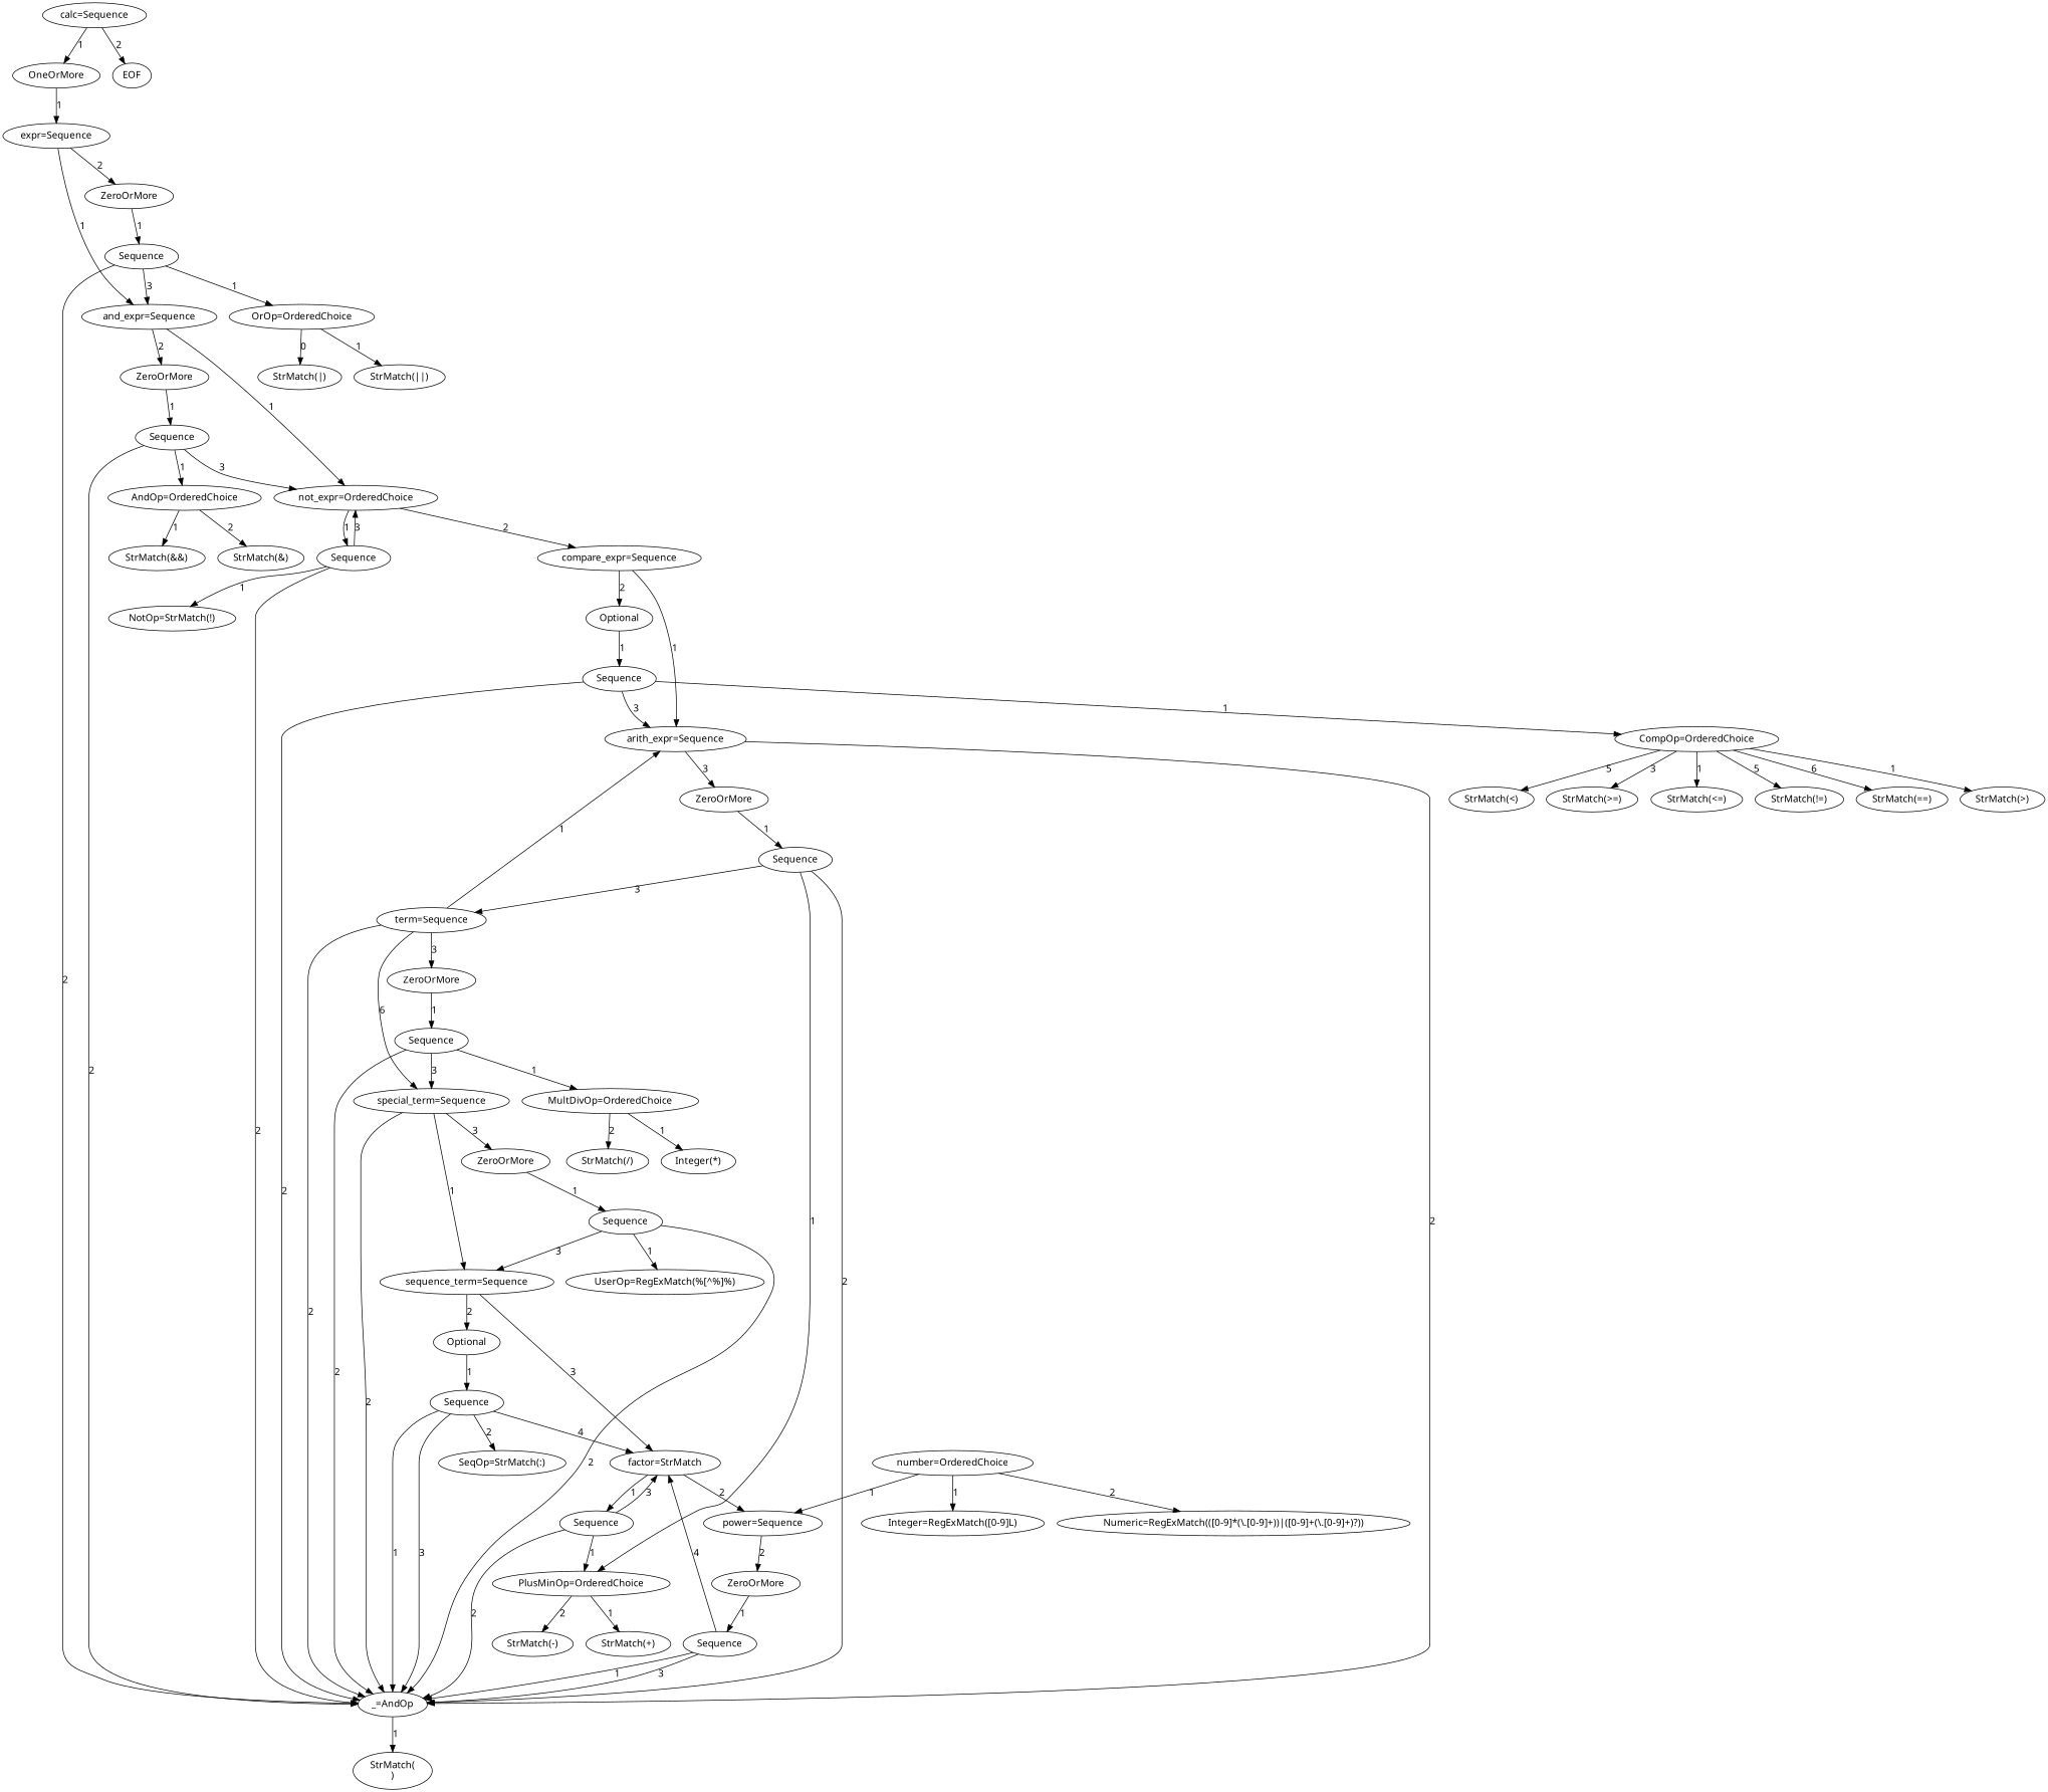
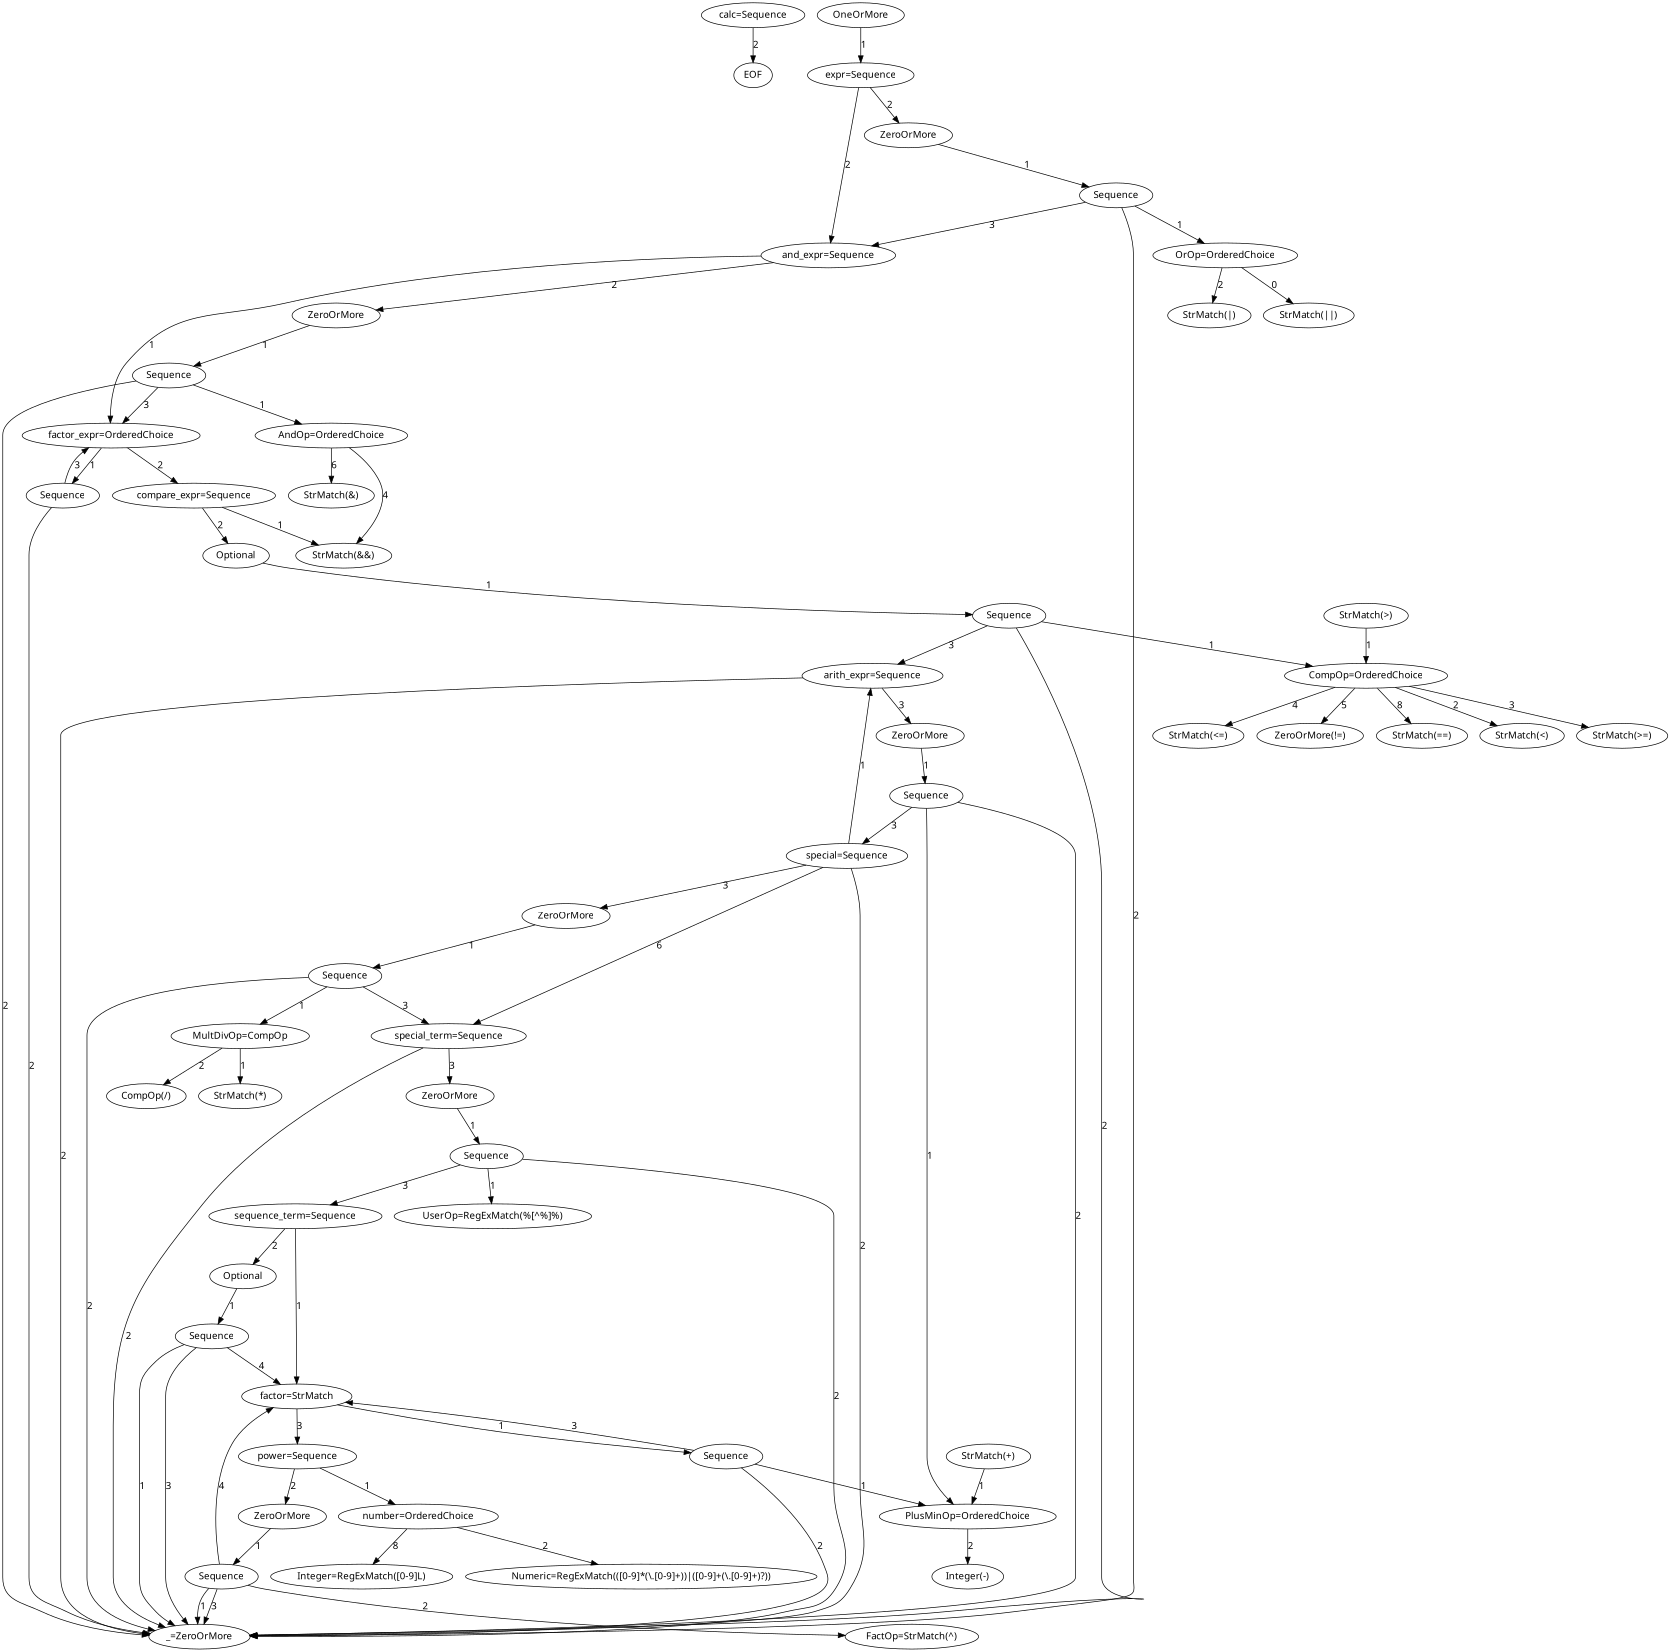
  digraph {
    fontname="Noto Sans"
    node [fontname="Noto Sans"]
    edge [fontname="Noto Sans"]
    n1 [label="calc=Sequence"]
    n2 [label=OneOrMore]
    n3 [label=EOF]
    n4 [label="expr=Sequence"]
    n5 [label="and_expr=Sequence"]
    n6 [label=ZeroOrMore]
-   n7 [label="not_expr=OrderedChoice"]
+   n7 [label="factor_expr=OrderedChoice"]
    n8 [label=ZeroOrMore]
    n9 [label=Sequence]
    n10 [label=Sequence]
    n11 [label="compare_expr=Sequence"]
    n12 [label=Sequence]
-   n13 [label="NotOp=StrMatch(!)"]
-   n14 [label="_=AndOp"]
+   n14 [label="_=ZeroOrMore"]
    n15 [label="arith_expr=Sequence"]
    n16 [label=Optional]
-   n17 [label="StrMatch(\n)"]
    n18 [label=ZeroOrMore]
    n19 [label=Sequence]
-   n20 [label="term=Sequence"]
+   n20 [label="special=Sequence"]
    n21 [label="special_term=Sequence"]
    n22 [label=ZeroOrMore]
    n23 [label=Sequence]
    n24 [label="sequence_term=Sequence"]
    n25 [label=ZeroOrMore]
    n26 [label=Sequence]
    n27 [label="factor=StrMatch"]
    n28 [label=Optional]
    n29 [label=Sequence]
    n30 [label=Sequence]
    n31 [label="power=Sequence"]
    n32 [label=Sequence]
    n33 [label="PlusMinOp=OrderedChoice"]
    n34 [label="number=OrderedChoice"]
    n35 [label=ZeroOrMore]
    n36 [label="StrMatch(+)"]
-   n37 [label="StrMatch(-)"]
+   n37 [label="Integer(-)"]
    n38 [label="Integer=RegExMatch([0-9]L)"]
    n39 [label="Numeric=RegExMatch(([0-9]*(\\.[0-9]+))|([0-9]+(\\.[0-9]+)?))"]
    n40 [label=Sequence]
-   n42 [label="SeqOp=StrMatch(:)"]
+   n41 [label="FactOp=StrMatch(^)"]
    n43 [label="UserOp=RegExMatch(%[^%]%)"]
-   n44 [label="MultDivOp=OrderedChoice"]
-   n45 [label="Integer(*)"]
-   n46 [label="StrMatch(/)"]
+   n44 [label="MultDivOp=CompOp"]
+   n45 [label="StrMatch(*)"]
+   n46 [label="CompOp(/)"]
    n47 [label="CompOp=OrderedChoice"]
    n48 [label="StrMatch(>)"]
    n49 [label="StrMatch(<)"]
    n50 [label="StrMatch(>=)"]
    n51 [label="StrMatch(<=)"]
-   n52 [label="StrMatch(!=)"]
+   n52 [label="ZeroOrMore(!=)"]
    n53 [label="StrMatch(==)"]
    n54 [label="AndOp=OrderedChoice"]
    n55 [label="StrMatch(&&)"]
    n56 [label="StrMatch(&)"]
    n57 [label="OrOp=OrderedChoice"]
    n58 [label="StrMatch(||)"]
    n59 [label="StrMatch(|)"]
-   n1 -> n2 [label=1]
    n1 -> n3 [label=2]
    n2 -> n4 [label=1]
-   n4 -> n5 [label=1]
+   n4 -> n5 [label=2]
    n4 -> n6 [label=2]
    n5 -> n7 [label=1]
    n5 -> n8 [label=2]
    n6 -> n9 [label=1]
    n7 -> n10 [label=1]
    n7 -> n11 [label=2]
    n8 -> n12 [label=1]
    n9 -> n5 [label=3]
    n9 -> n14 [label=2]
    n9 -> n57 [label=1]
    n10 -> n7 [label=3]
-   n10 -> n13 [label=1]
    n10 -> n14 [label=2]
-   n11 -> n15 [label=1]
+   n11 -> n55 [label=1]
    n11 -> n16 [label=2]
    n12 -> n7 [label=3]
    n12 -> n14 [label=2]
    n12 -> n54 [label=1]
-   n14 -> n17 [label=1]
    n15 -> n14 [label=2]
    n15 -> n18 [label=3]
    n16 -> n19 [label=1]
    n18 -> n23 [label=1]
    n19 -> n14 [label=2]
    n19 -> n15 [label=3]
    n19 -> n47 [label=1]
    n20 -> n14 [label=2]
    n20 -> n15 [label=1]
    n20 -> n21 [label=6]
    n20 -> n22 [label=3]
    n21 -> n14 [label=2]
-   n21 -> n24 [label=1]
    n21 -> n25 [label=3]
    n22 -> n26 [label=1]
    n23 -> n14 [label=2]
    n23 -> n20 [label=3]
    n23 -> n33 [label=1]
-   n24 -> n27 [label=3]
+   n24 -> n27 [label=1]
    n24 -> n28 [label=2]
    n25 -> n29 [label=1]
    n26 -> n14 [label=2]
    n26 -> n21 [label=3]
    n26 -> n44 [label=1]
    n27 -> n30 [label=1]
-   n27 -> n31 [label=2]
+   n27 -> n31 [label=3]
    n28 -> n32 [label=1]
    n29 -> n14 [label=2]
    n29 -> n24 [label=3]
    n29 -> n43 [label=1]
    n30 -> n14 [label=2]
    n30 -> n27 [label=3]
    n30 -> n33 [label=1]
-   n34 -> n31 [label=1]
+   n31 -> n34 [label=1]
    n31 -> n35 [label=2]
    n32 -> n14 [label=1]
    n32 -> n14 [label=3]
    n32 -> n27 [label=4]
-   n32 -> n42 [label=2]
-   n33 -> n36 [label=1]
+   n36 -> n33 [label=1]
    n33 -> n37 [label=2]
-   n34 -> n38 [label=1]
+   n34 -> n38 [label=8]
    n34 -> n39 [label=2]
    n35 -> n40 [label=1]
    n40 -> n14 [label=1]
    n40 -> n14 [label=3]
    n40 -> n27 [label=4]
+   n40 -> n41 [label=2]
    n44 -> n45 [label=1]
    n44 -> n46 [label=2]
-   n47 -> n48 [label=1]
-   n47 -> n49 [label=5]
+   n48 -> n47 [label=1]
+   n47 -> n49 [label=2]
    n47 -> n50 [label=3]
-   n47 -> n51 [label=1]
+   n47 -> n51 [label=4]
    n47 -> n52 [label=5]
-   n47 -> n53 [label=6]
-   n54 -> n55 [label=1]
-   n54 -> n56 [label=2]
-   n57 -> n58 [label=1]
-   n57 -> n59 [label=0]
+   n47 -> n53 [label=8]
+   n54 -> n55 [label=4]
+   n54 -> n56 [label=6]
+   n57 -> n58 [label=0]
+   n57 -> n59 [label=2]
  }
